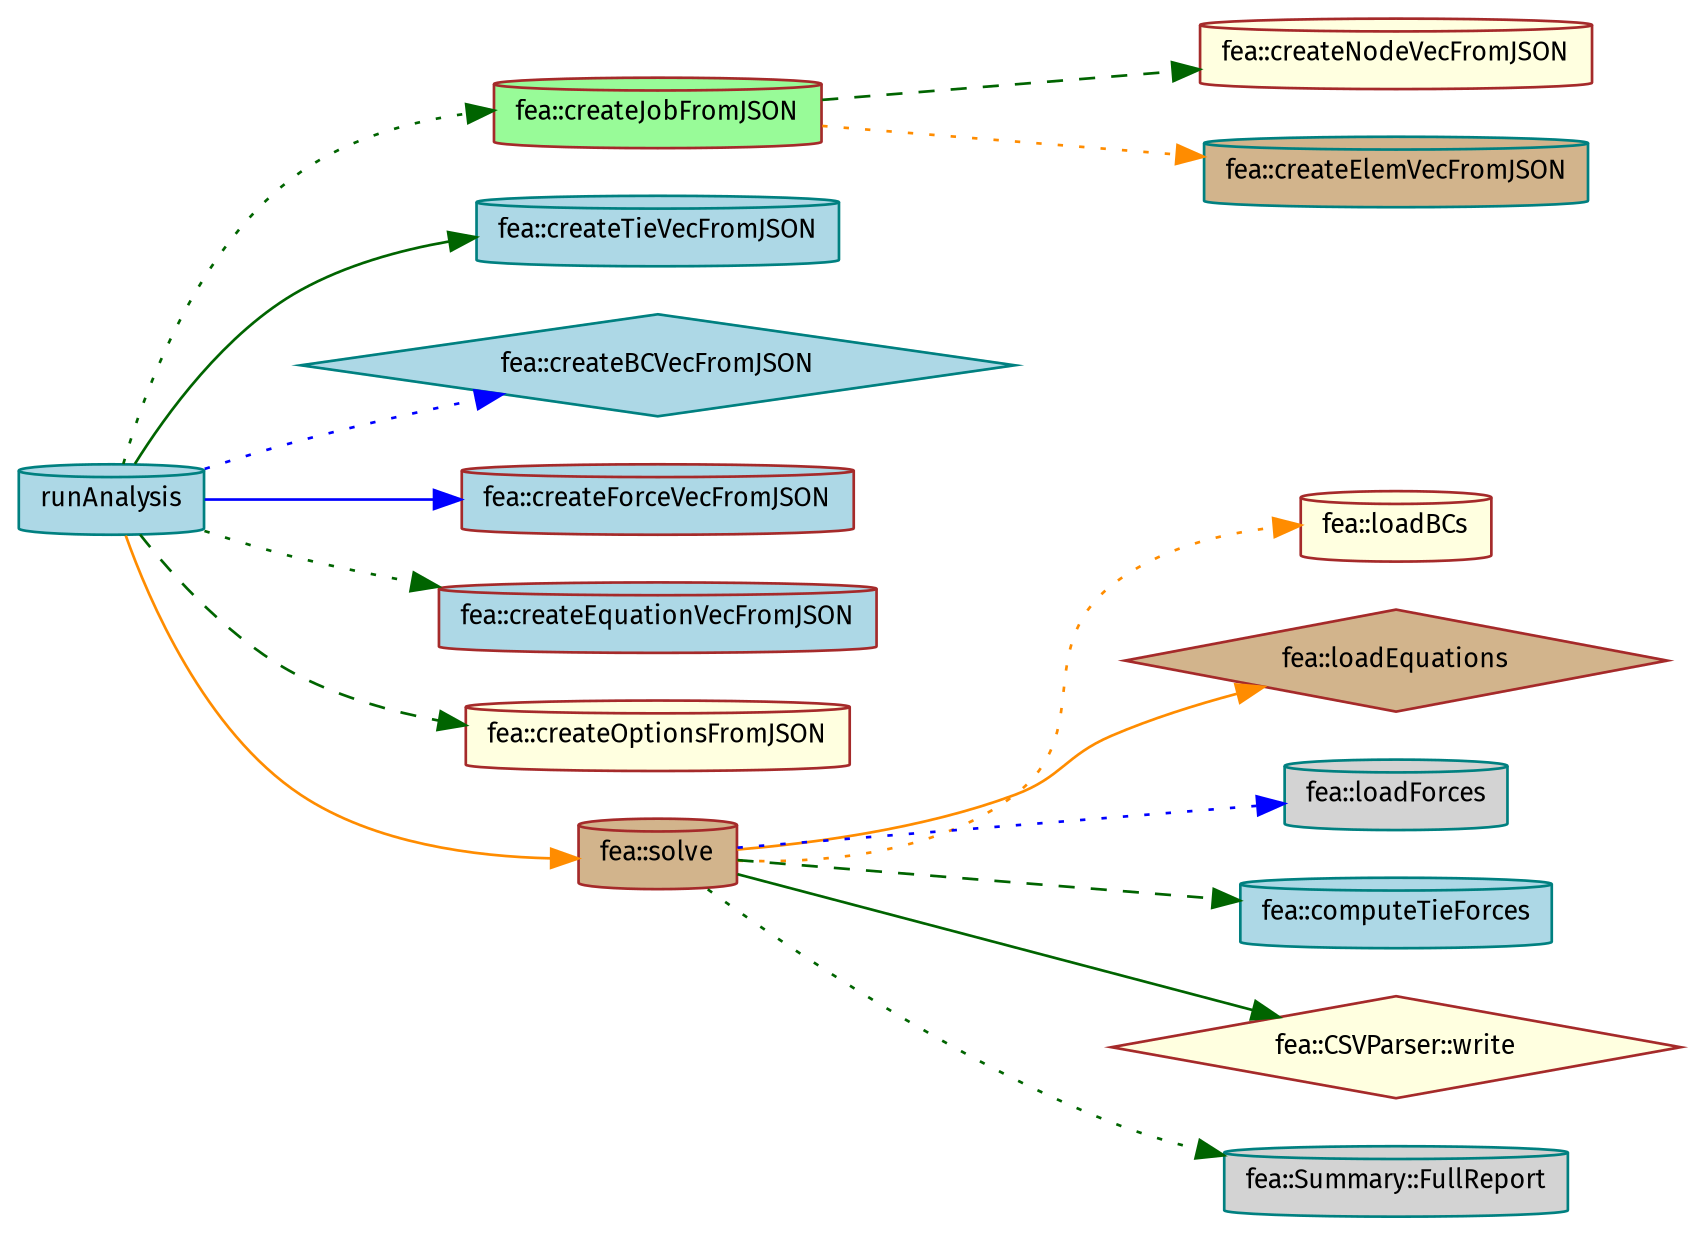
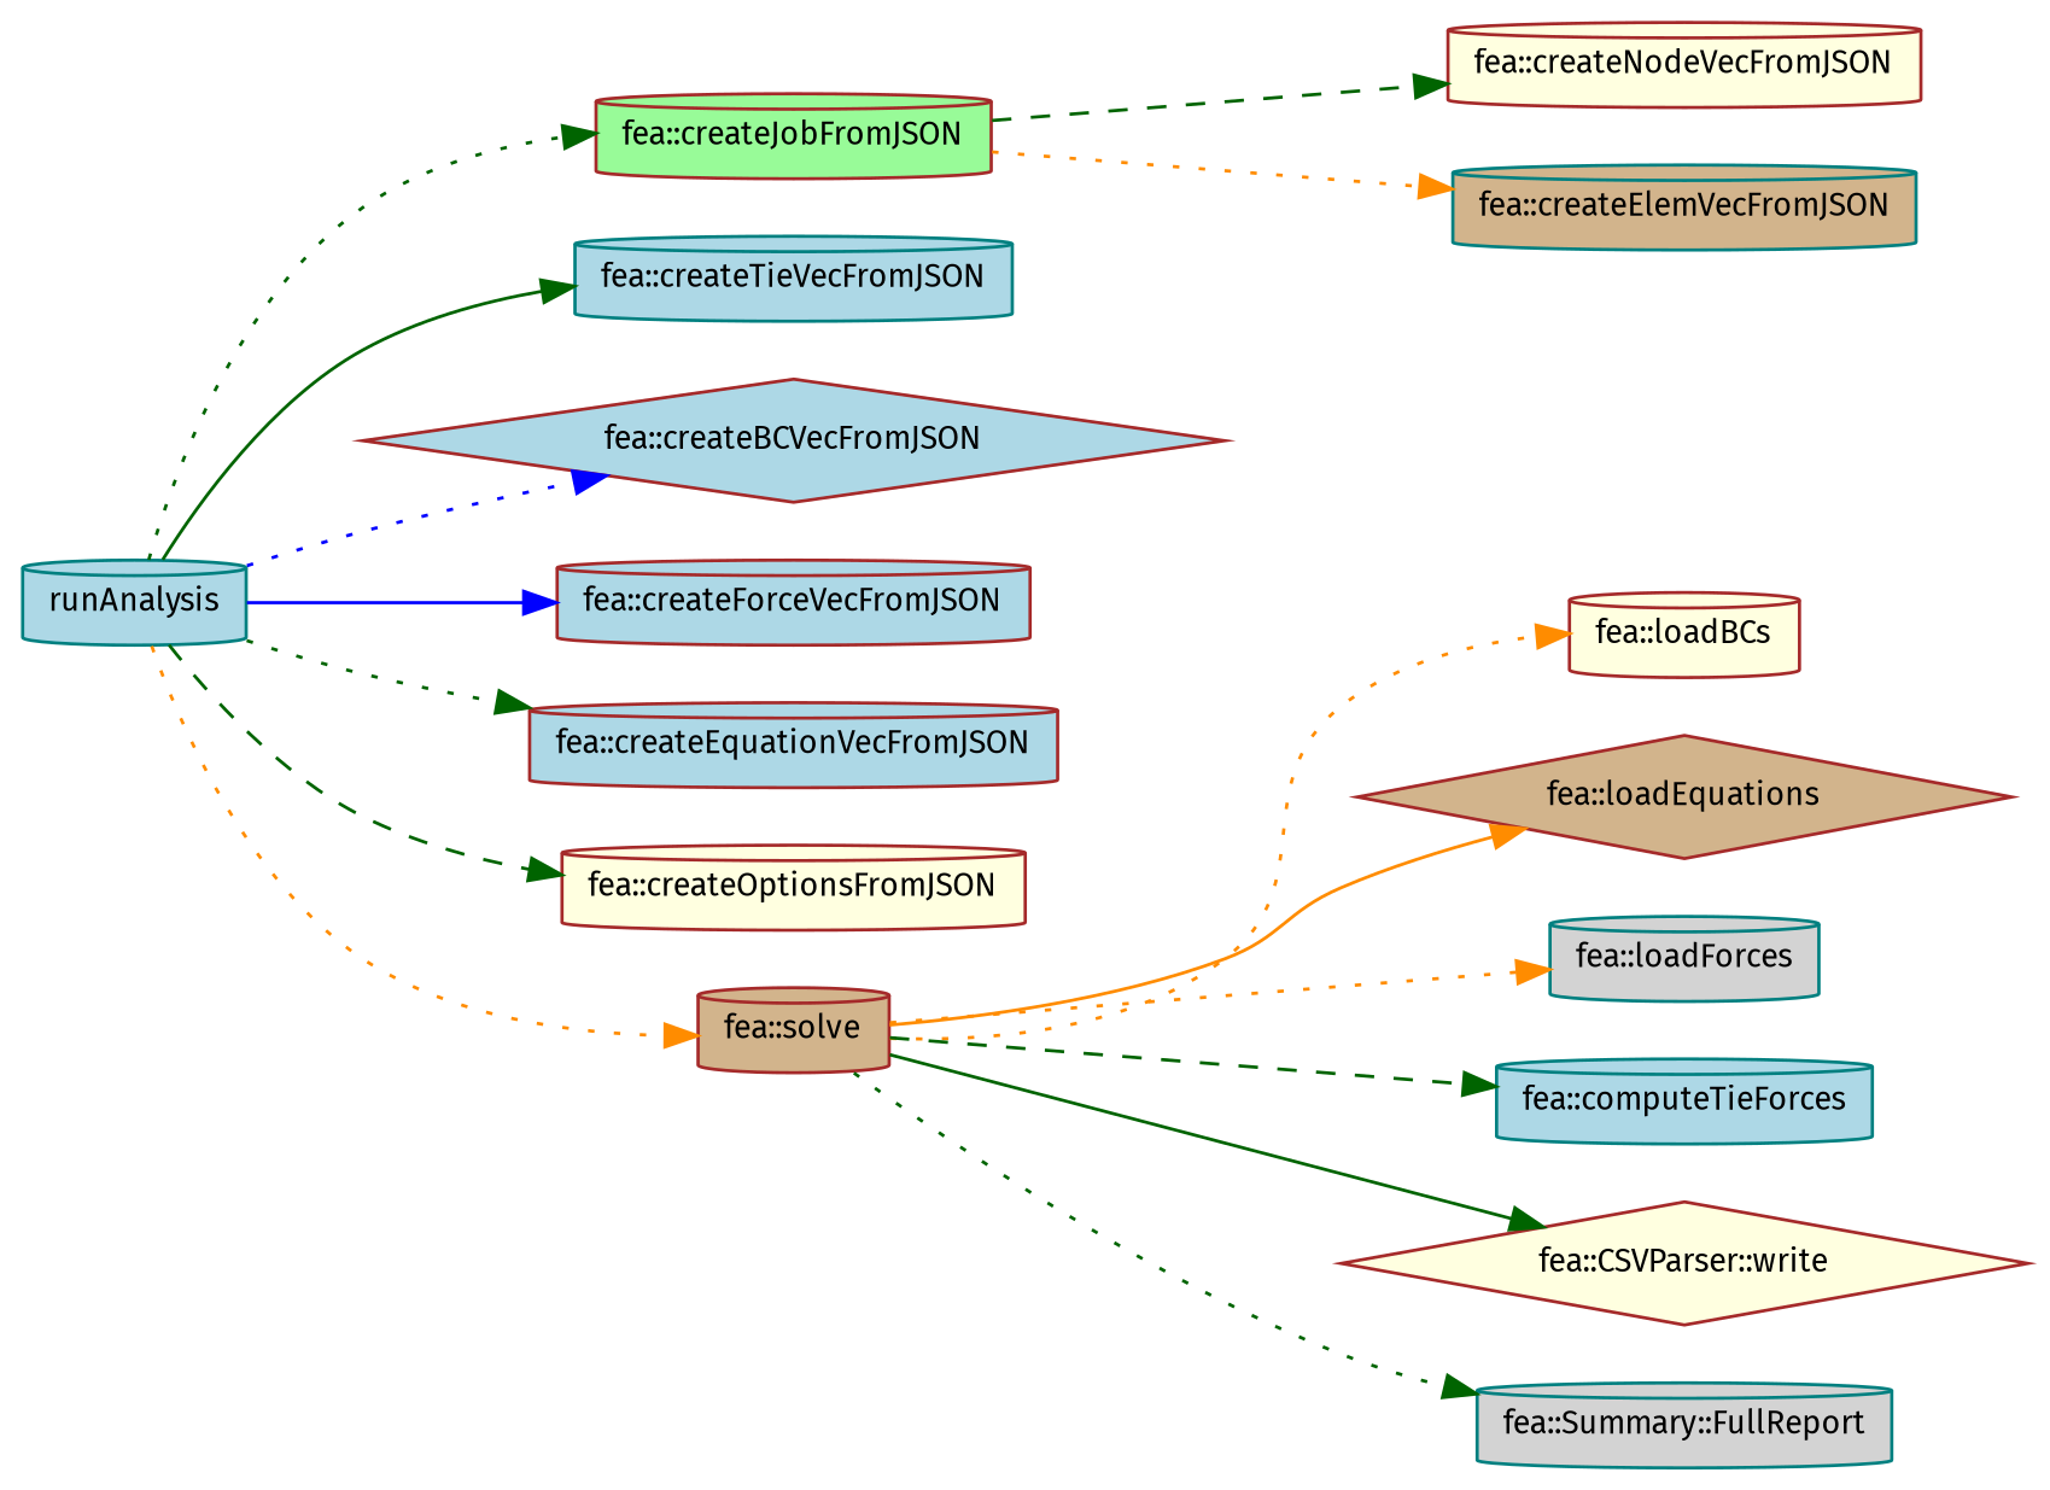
  digraph {
    fontname="Fira Sans"
    rankdir=LR
    node [color=brown fillcolor=lightblue fontname="Fira Sans" fontsize=10 shape=cylinder style=filled]
    edge [color=darkgreen fontname="Fira Sans" fontsize=10 labelfontname=Helvetica labelfontsize=10 style=dotted]
    n1 [color=teal fontcolor=black height=0.2 label=runAnalysis width=0.4]
    n2 [fillcolor=palegreen height=0.2 label="fea::createJobFromJSON" width=0.4]
    n3 [color=teal height=0.2 label="fea::createTieVecFromJSON" width=0.4]
-   n4 [color=teal height=0.2 label="fea::createBCVecFromJSON" shape=diamond width=0.4]
+   n4 [height=0.2 label="fea::createBCVecFromJSON" shape=diamond width=0.4]
    n5 [height=0.2 label="fea::createForceVecFromJSON" width=0.4]
    n6 [height=0.2 label="fea::createEquationVecFromJSON" width=0.4]
    n7 [fillcolor=lightyellow height=0.2 label="fea::createOptionsFromJSON" width=0.4]
    n8 [fillcolor=tan height=0.2 label="fea::solve" width=0.4]
    n9 [fillcolor=lightyellow height=0.2 label="fea::createNodeVecFromJSON" width=0.4]
    n10 [color=teal fillcolor=tan height=0.2 label="fea::createElemVecFromJSON" width=0.4]
    n11 [fillcolor=lightyellow height=0.2 label="fea::loadBCs" width=0.4]
    n12 [fillcolor=tan height=0.2 label="fea::loadEquations" shape=diamond width=0.4]
    n13 [color=teal fillcolor=lightgrey height=0.2 label="fea::loadForces" width=0.4]
    n14 [color=teal height=0.2 label="fea::computeTieForces" width=0.4]
    n15 [fillcolor=lightyellow height=0.2 label="fea::CSVParser::write" shape=diamond width=0.4]
    n16 [color=teal fillcolor=lightgrey height=0.2 label="fea::Summary::FullReport" width=0.4]
    n1 -> n2
    n1 -> n3 [style=solid]
    n1 -> n4 [color=blue]
    n1 -> n5 [color=blue style=solid]
    n1 -> n6
    n1 -> n7 [style=dashed]
-   n1 -> n8 [color=darkorange style=solid]
+   n1 -> n8 [color=darkorange]
    n2 -> n9 [style=dashed]
    n2 -> n10 [color=darkorange]
    n8 -> n11 [color=darkorange]
    n8 -> n12 [color=darkorange style=solid]
-   n8 -> n13 [color=blue]
+   n8 -> n13 [color=darkorange]
    n8 -> n14 [style=dashed]
    n8 -> n15 [style=solid]
    n8 -> n16
  }
